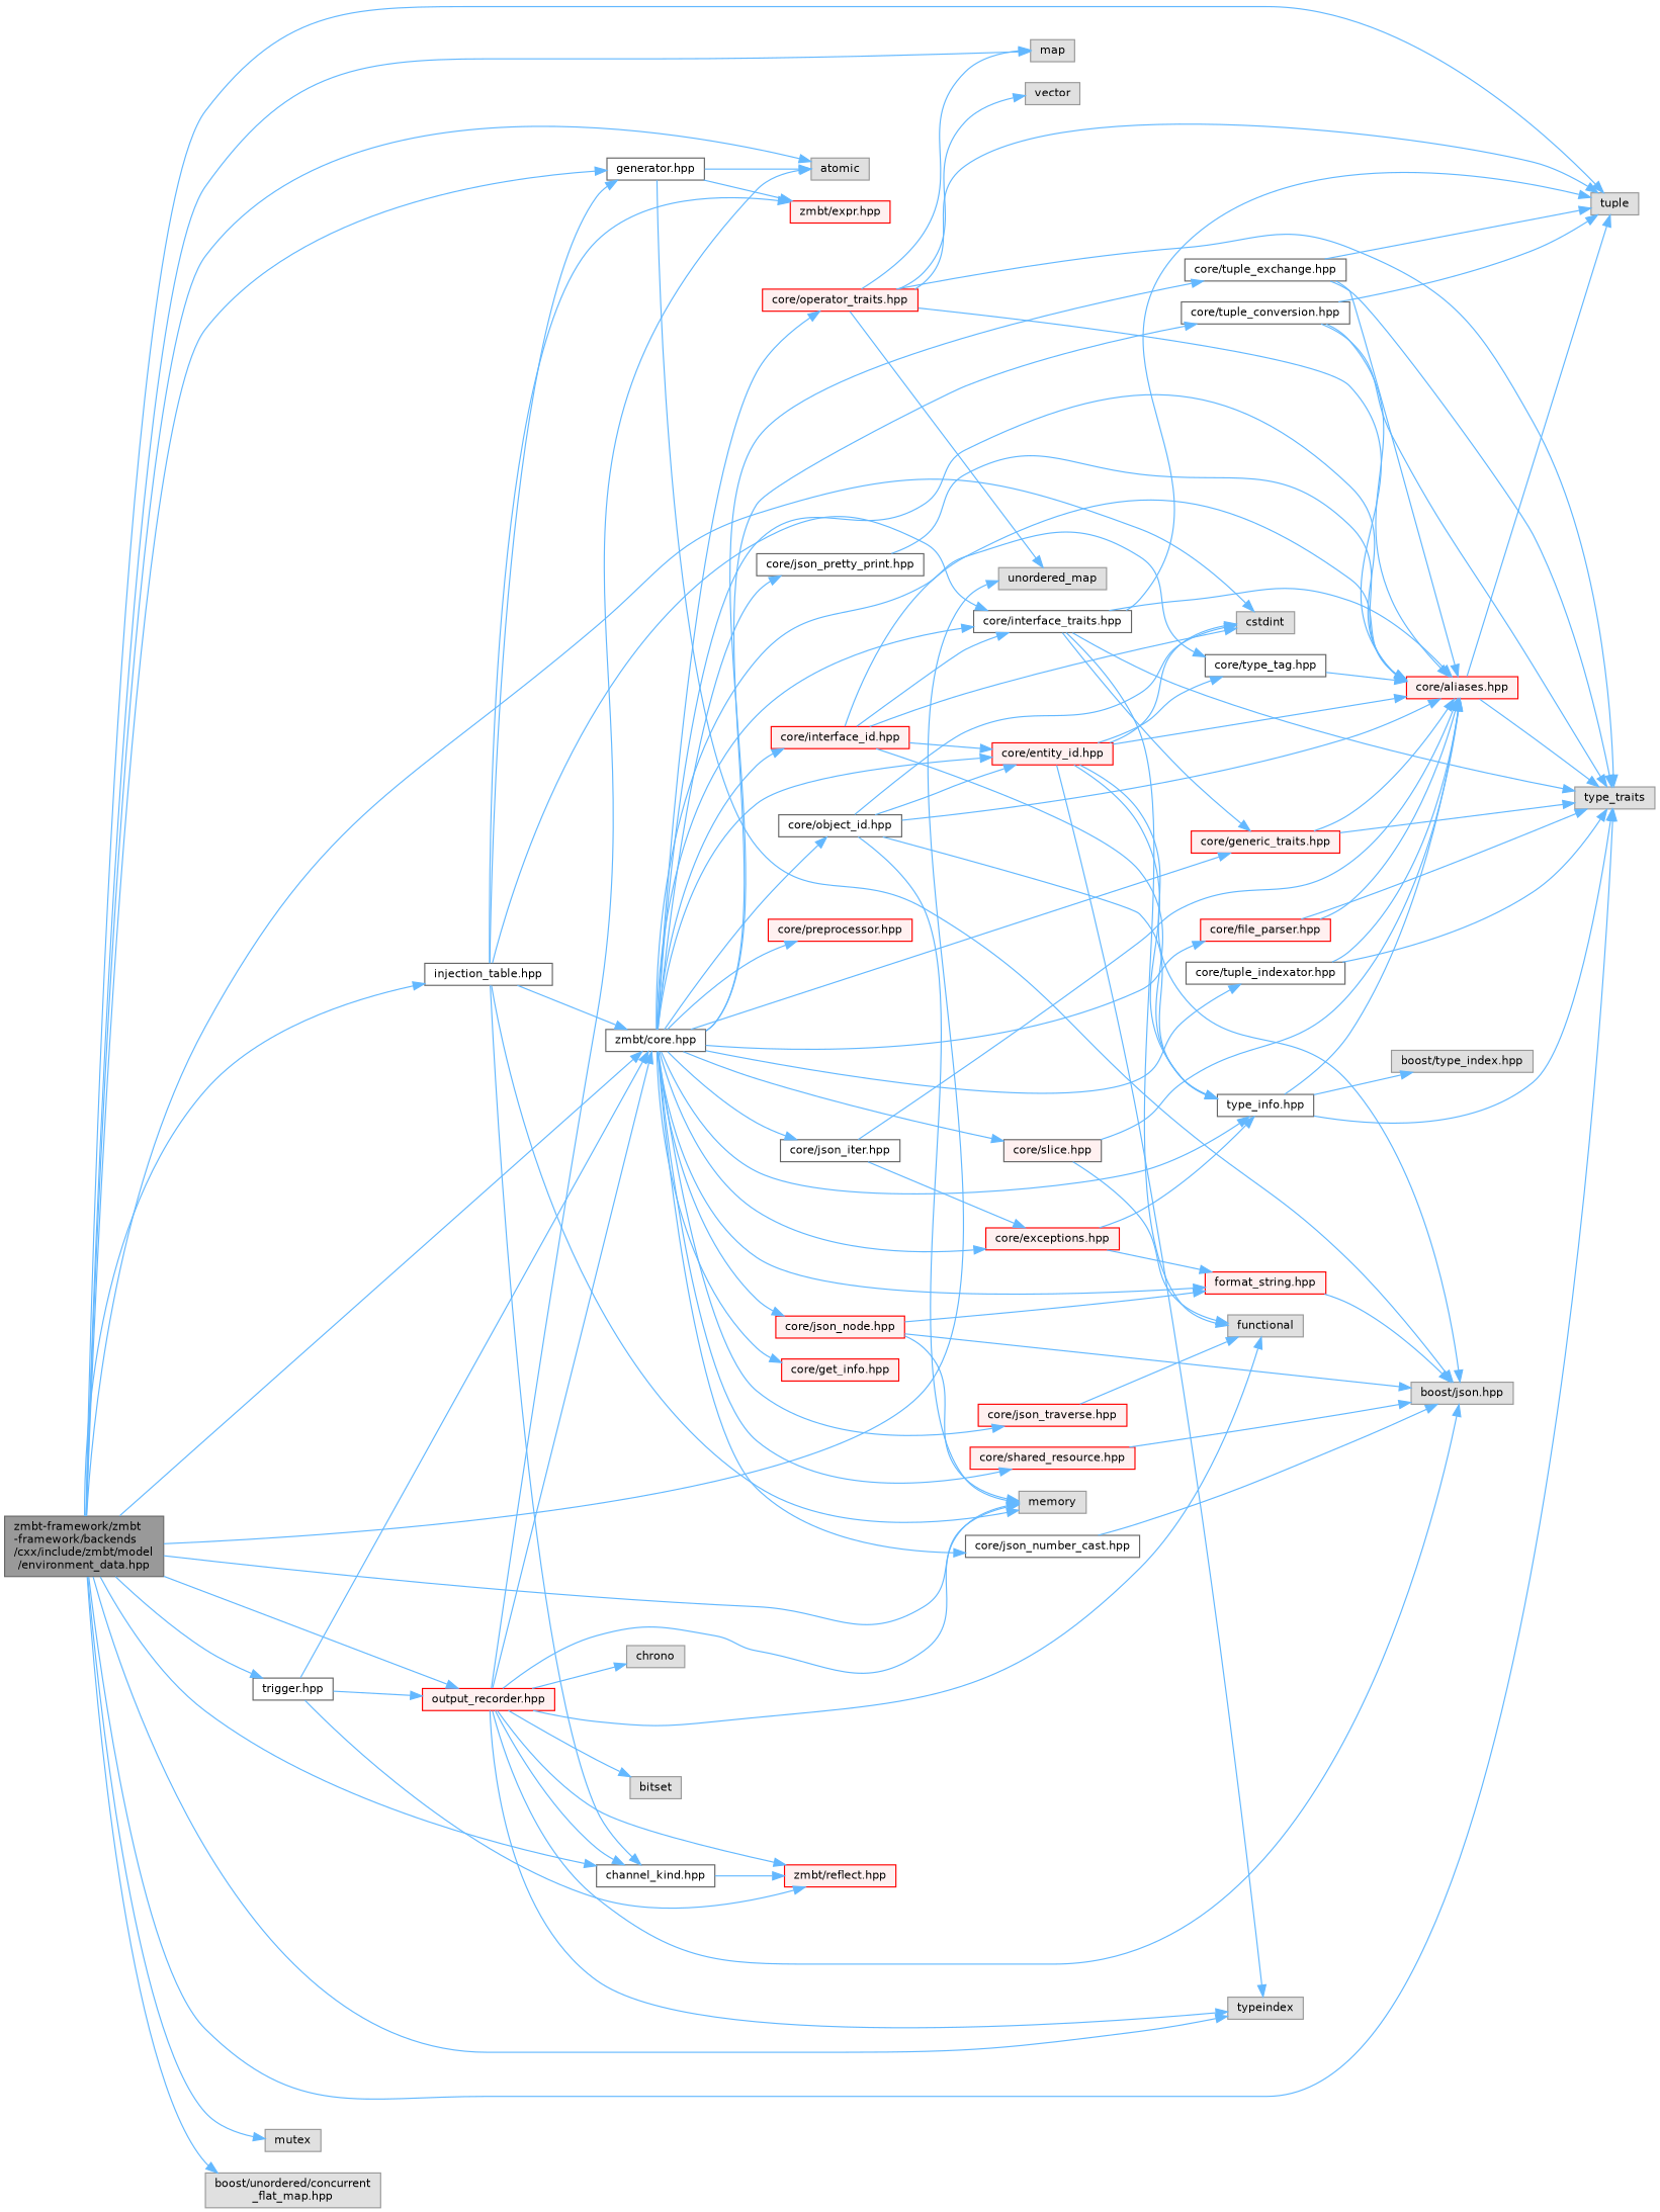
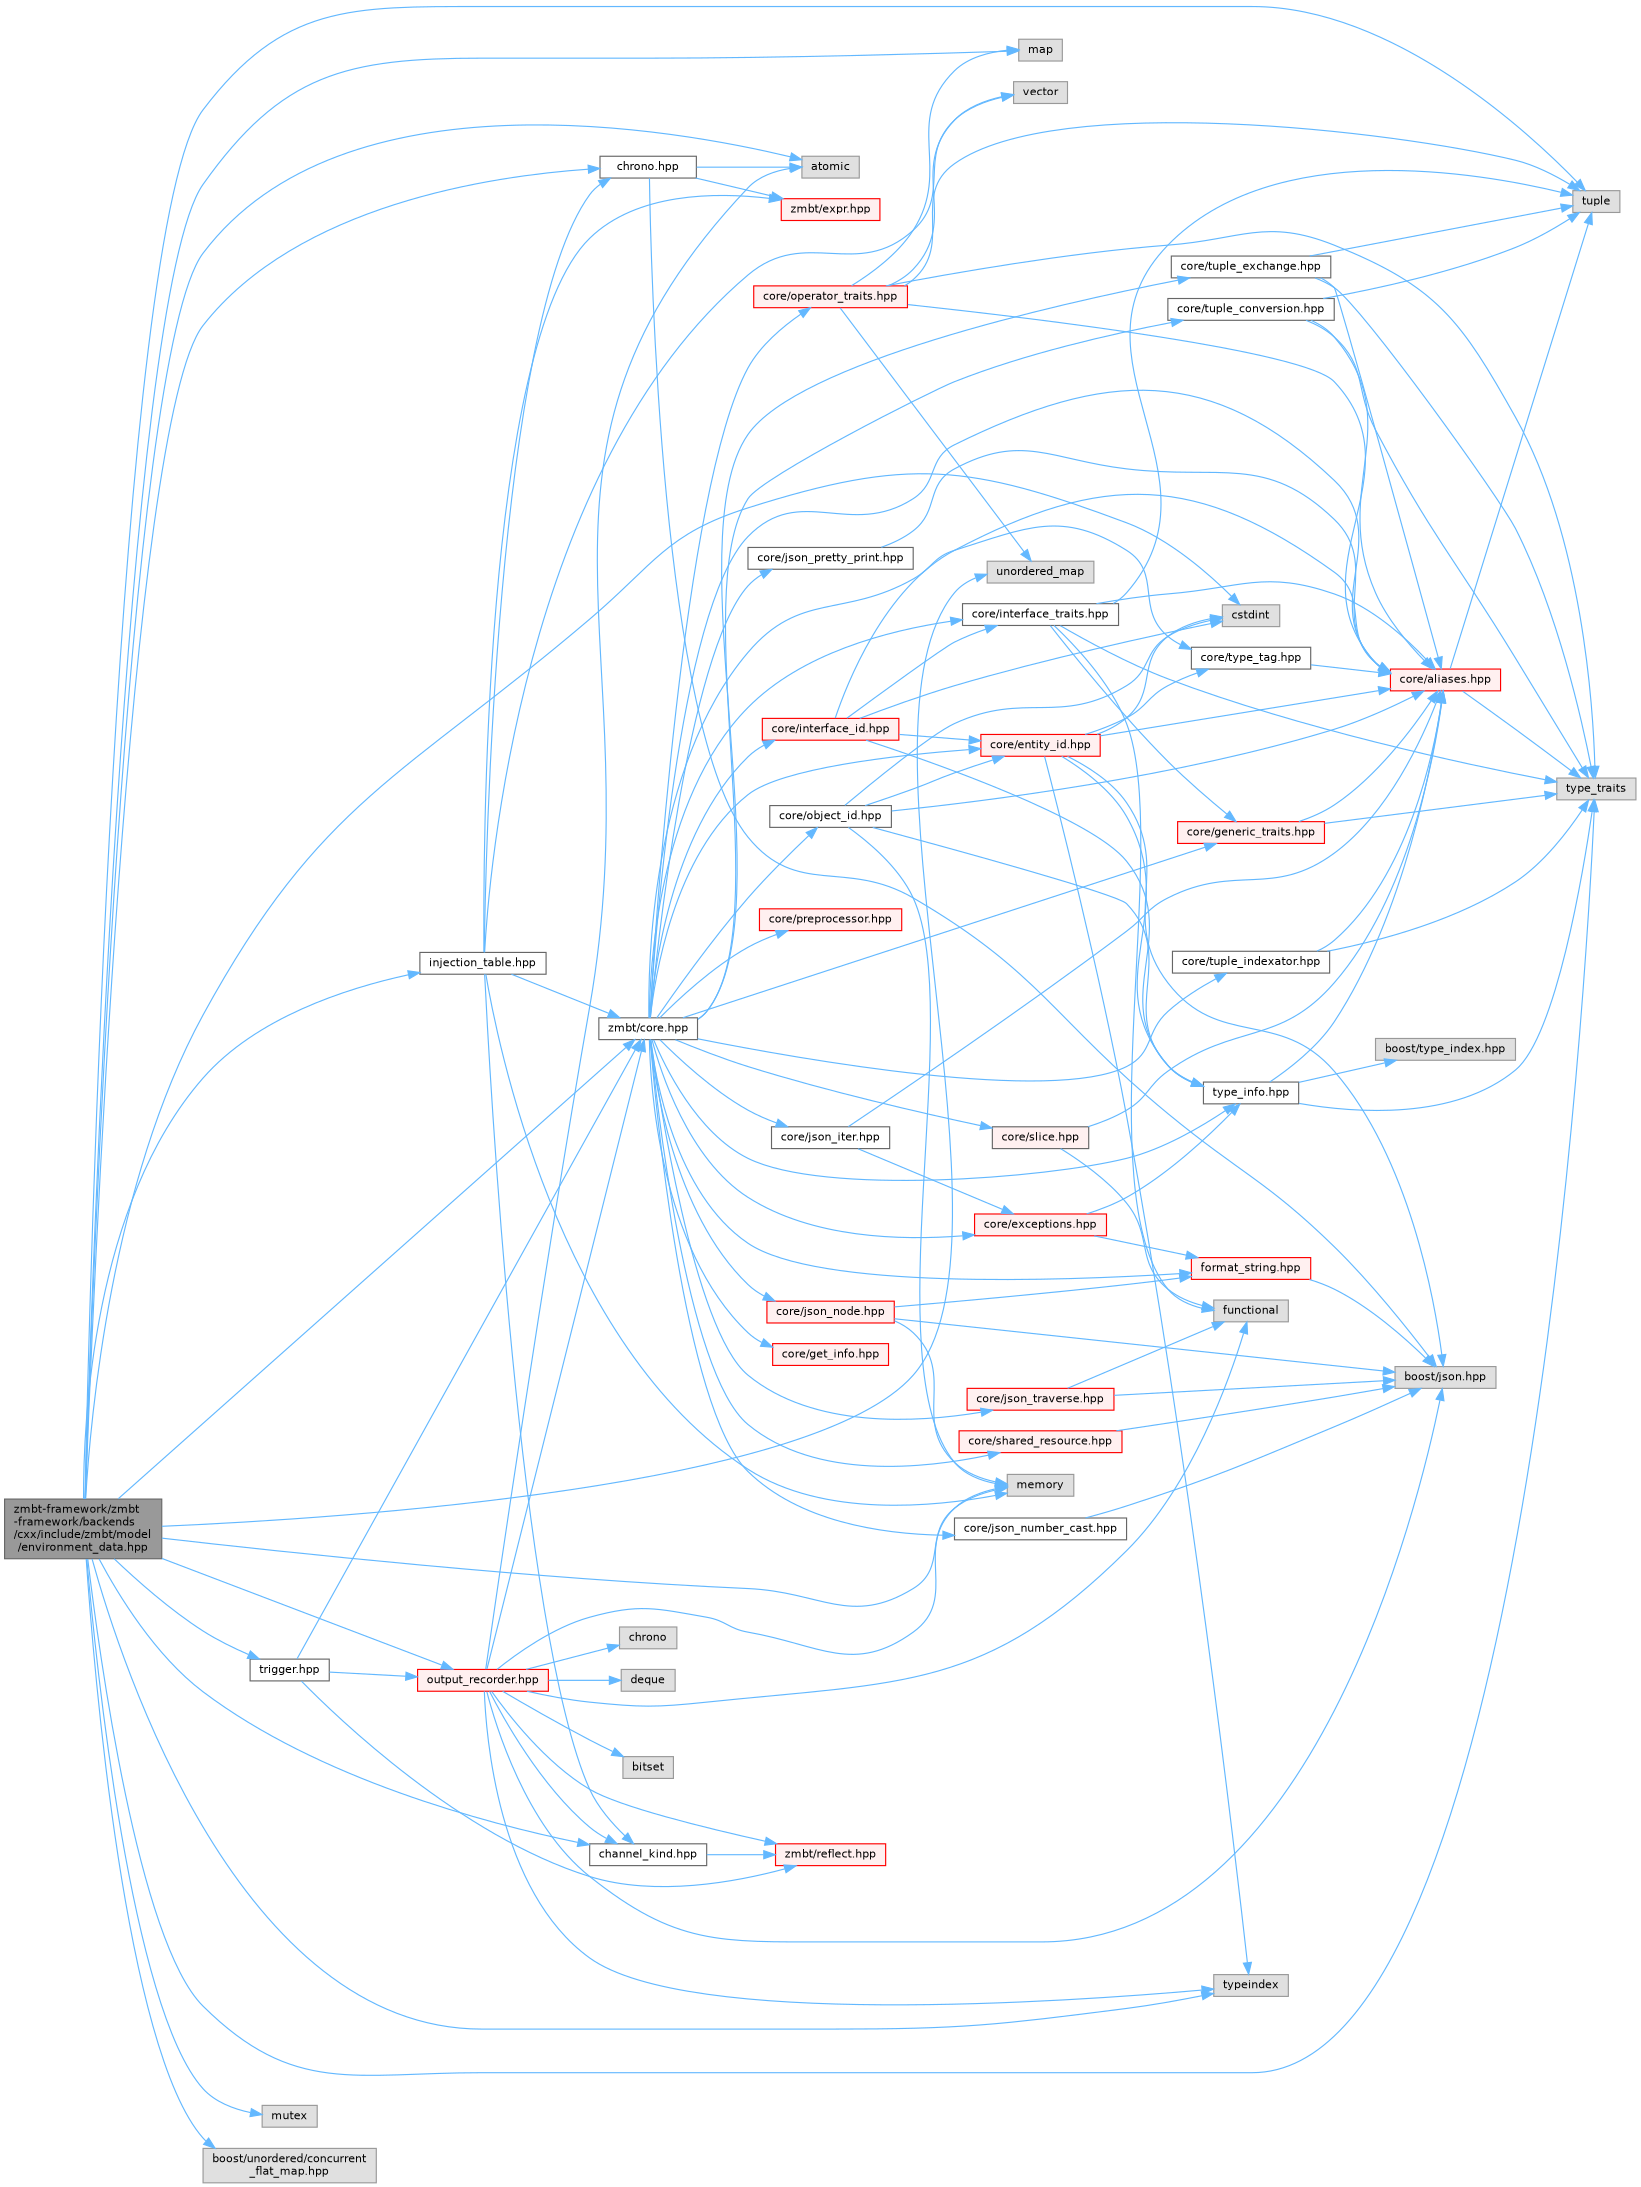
  digraph {
    rankdir=LR
    node [color=grey60 fillcolor="#E0E0E0" fontname=Helvetica fontsize=10 shape=box style=filled]
    edge [color=steelblue1 fontname=Helvetica fontsize=10 labelfontname=Helvetica labelfontsize=10 style=solid]
    n1 [color=gray40 fillcolor=grey60 fontcolor=black height=0.2 label="zmbt-framework/zmbt\l-framework/backends\l/cxx/include/zmbt/model\l/environment_data.hpp" width=0.4]
    n2 [height=0.2 label=atomic width=0.4]
    n3 [height=0.2 label=cstdint width=0.4]
    n4 [height=0.2 label=map width=0.4]
    n5 [height=0.2 label=unordered_map width=0.4]
    n6 [height=0.2 label=memory width=0.4]
    n7 [height=0.2 label=tuple width=0.4]
    n8 [height=0.2 label=mutex width=0.4]
    n9 [height=0.2 label=typeindex width=0.4]
    n10 [height=0.2 label=type_traits width=0.4]
    n11 [height=0.2 label="boost/unordered/concurrent\l_flat_map.hpp" width=0.4]
    n12 [color=grey40 fillcolor=white height=0.2 label="zmbt/core.hpp" width=0.4]
    n13 [color=grey40 fillcolor=white height=0.2 label="trigger.hpp" width=0.4]
    n14 [color=red fillcolor="#FFF0F0" height=0.2 label="output_recorder.hpp" width=0.4]
    n15 [color=grey40 fillcolor=white height=0.2 label="channel_kind.hpp" width=0.4]
-   n16 [color=grey40 fillcolor=white height=0.2 label="generator.hpp" width=0.4]
+   n16 [color=grey40 fillcolor=white height=0.2 label="chrono.hpp" width=0.4]
    n17 [color=grey40 fillcolor=white height=0.2 label="injection_table.hpp" width=0.4]
    n18 [color=red fillcolor="#FFF0F0" height=0.2 label="core/aliases.hpp" width=0.4]
    n19 [color=red fillcolor="#FFF0F0" height=0.2 label="core/exceptions.hpp" width=0.4]
    n20 [color=red fillcolor="#FFF0F0" height=0.2 label="format_string.hpp" width=0.4]
    n21 [color=grey40 fillcolor=white height=0.2 label="type_info.hpp" width=0.4]
-   n22 [color=red fillcolor="#FFF0F0" height=0.2 label="core/file_parser.hpp" width=0.4]
    n23 [color=red fillcolor="#FFF0F0" height=0.2 label="core/generic_traits.hpp" width=0.4]
    n24 [color=red fillcolor="#FFF0F0" height=0.2 label="core/get_info.hpp" width=0.4]
    n25 [color=grey40 fillcolor=white height=0.2 label="core/interface_traits.hpp" width=0.4]
    n26 [color=grey40 fillcolor=white height=0.2 label="core/json_iter.hpp" width=0.4]
    n27 [color=red fillcolor="#FFF0F0" height=0.2 label="core/json_node.hpp" width=0.4]
    n28 [color=grey40 fillcolor=white height=0.2 label="core/json_number_cast.hpp" width=0.4]
    n29 [color=red fillcolor="#FFF0F0" height=0.2 label="core/json_traverse.hpp" width=0.4]
    n30 [color=grey40 fillcolor=white height=0.2 label="core/json_pretty_print.hpp" width=0.4]
    n31 [color=grey40 fillcolor="#FFF0F0" height=0.2 label="core/slice.hpp" width=0.4]
    n32 [color=red fillcolor="#FFF0F0" height=0.2 label="core/preprocessor.hpp" width=0.4]
    n33 [color=red fillcolor="#FFF0F0" height=0.2 label="core/operator_traits.hpp" width=0.4]
    n34 [color=red fillcolor="#FFF0F0" height=0.2 label="core/shared_resource.hpp" width=0.4]
    n35 [color=grey40 fillcolor=white height=0.2 label="core/tuple_conversion.hpp" width=0.4]
    n36 [color=grey40 fillcolor=white height=0.2 label="core/tuple_exchange.hpp" width=0.4]
    n37 [color=grey40 fillcolor=white height=0.2 label="core/tuple_indexator.hpp" width=0.4]
    n38 [color=grey40 fillcolor=white height=0.2 label="core/type_tag.hpp" width=0.4]
    n39 [color=red fillcolor="#FFF0F0" height=0.2 label="core/entity_id.hpp" width=0.4]
    n40 [color=red fillcolor="#FFF0F0" height=0.2 label="core/interface_id.hpp" width=0.4]
    n41 [color=grey40 fillcolor=white height=0.2 label="core/object_id.hpp" width=0.4]
    n42 [color=red fillcolor="#FFF0F0" height=0.2 label="zmbt/reflect.hpp" width=0.4]
    n43 [height=0.2 label="boost/json.hpp" width=0.4]
    n44 [height=0.2 label=functional width=0.4]
    n45 [height=0.2 label=bitset width=0.4]
    n46 [height=0.2 label=chrono width=0.4]
+   n47 [height=0.2 label=deque width=0.4]
    n48 [color=red fillcolor="#FFF0F0" height=0.2 label="zmbt/expr.hpp" width=0.4]
    n49 [height=0.2 label=vector width=0.4]
    n50 [height=0.2 label="boost/type_index.hpp" width=0.4]
    n1 -> n2
    n1 -> n3
    n1 -> n4
    n1 -> n5
    n1 -> n6
    n1 -> n7
    n1 -> n8
    n1 -> n9
    n1 -> n10
    n1 -> n11
    n1 -> n12
    n1 -> n13
    n1 -> n14
    n1 -> n15
    n1 -> n16
    n1 -> n17
    n12 -> n18
    n12 -> n19
    n12 -> n20
    n12 -> n21
-   n12 -> n22
    n12 -> n23
    n12 -> n24
    n12 -> n25
    n12 -> n26
    n12 -> n27
    n12 -> n28
    n12 -> n29
    n12 -> n30
    n12 -> n31
    n12 -> n32
    n12 -> n33
    n12 -> n34
    n12 -> n35
    n12 -> n36
    n12 -> n37
    n12 -> n38
    n12 -> n39
    n12 -> n40
    n12 -> n41
    n13 -> n12
    n13 -> n14
    n13 -> n42
    n14 -> n2
    n14 -> n6
    n14 -> n9
    n14 -> n12
    n14 -> n15
    n14 -> n42
    n14 -> n43
    n14 -> n44
    n14 -> n45
    n14 -> n46
+   n14 -> n47
    n15 -> n42
    n16 -> n2
    n16 -> n43
    n16 -> n48
    n17 -> n6
    n17 -> n12
    n17 -> n15
    n17 -> n16
    n17 -> n48
-   n17 -> n25
+   n17 -> n49
    n18 -> n7
    n18 -> n10
    n19 -> n20
    n19 -> n21
    n20 -> n43
    n21 -> n10
    n21 -> n18
    n21 -> n50
-   n22 -> n10
-   n22 -> n18
    n23 -> n10
    n23 -> n18
    n25 -> n7
    n25 -> n10
    n25 -> n18
    n25 -> n23
    n25 -> n44
    n26 -> n18
    n26 -> n19
    n27 -> n6
    n27 -> n20
    n27 -> n43
    n28 -> n43
+   n29 -> n43
    n29 -> n44
    n30 -> n18
    n31 -> n18
    n31 -> n44
    n33 -> n4
    n33 -> n5
    n33 -> n7
    n33 -> n10
    n33 -> n18
    n33 -> n49
    n34 -> n43
    n35 -> n7
    n35 -> n10
    n35 -> n18
    n36 -> n7
    n36 -> n10
    n36 -> n18
    n37 -> n10
    n37 -> n18
    n38 -> n18
    n39 -> n3
    n39 -> n9
    n39 -> n18
    n39 -> n21
    n39 -> n38
    n39 -> n43
    n40 -> n3
    n40 -> n18
    n40 -> n21
    n40 -> n25
    n40 -> n39
    n41 -> n3
    n41 -> n6
    n41 -> n18
    n41 -> n21
    n41 -> n39
  }
